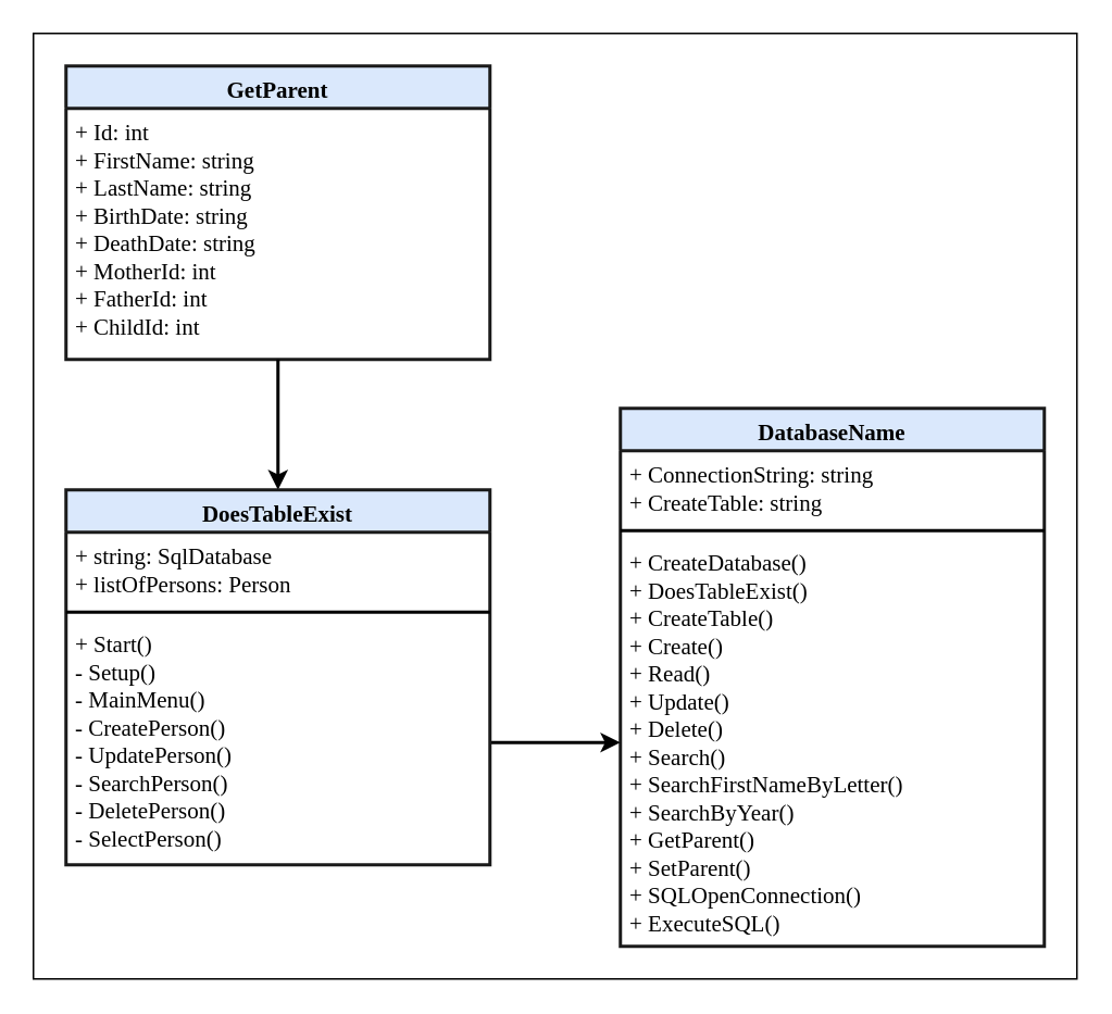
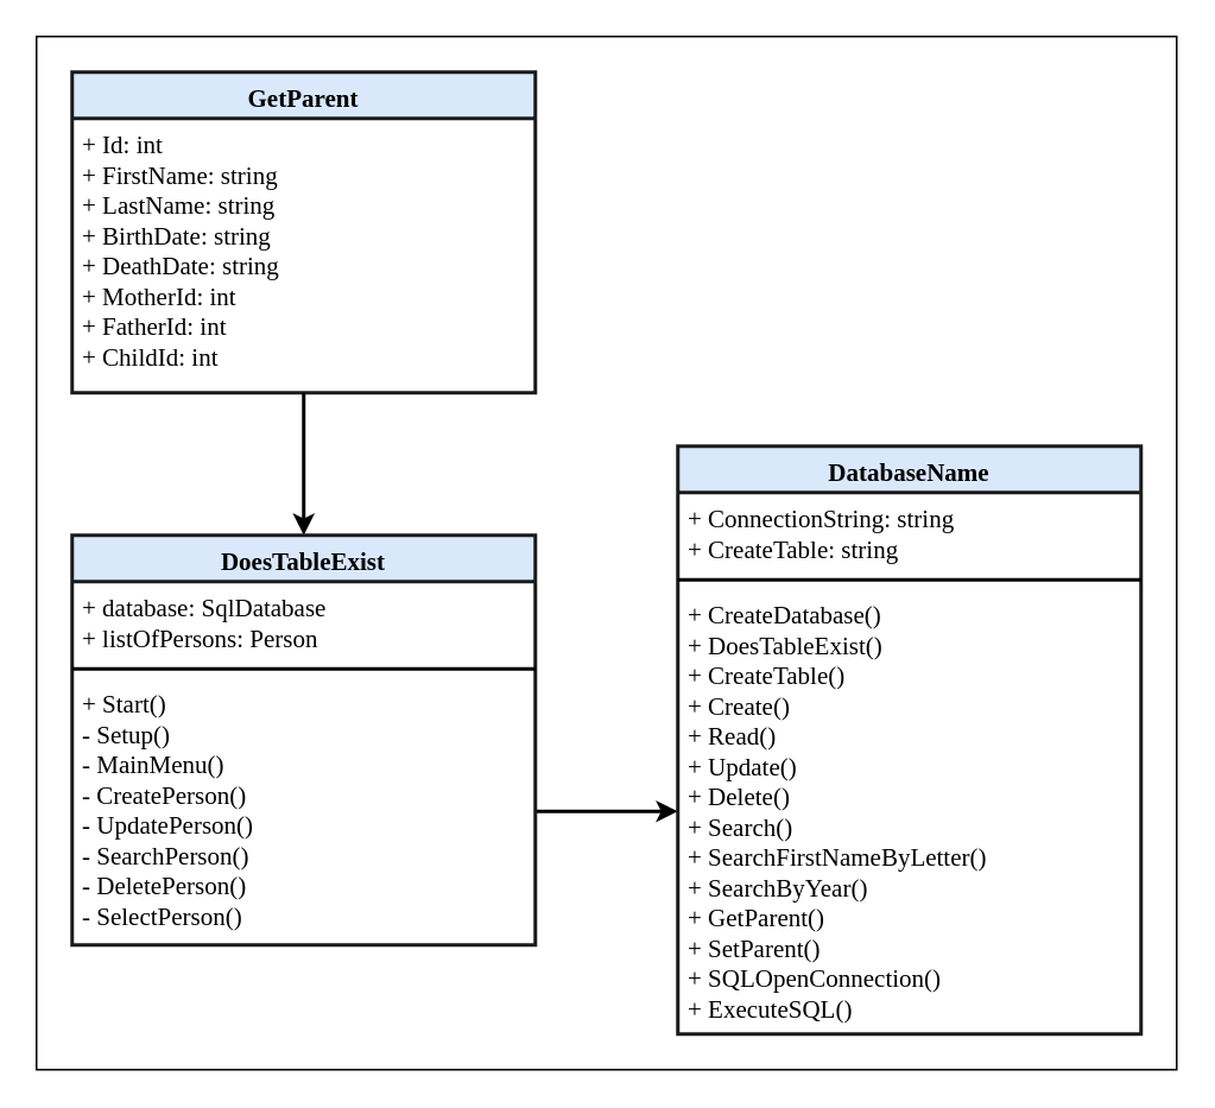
  <mxCell id="0" />
  <mxCell id="1" parent="0" />
  <mxCell id="2" value="" style="rounded=0;whiteSpace=wrap;html=1;shadow=0;sketch=0;strokeColor=#000000;fillColor=#ffffff;gradientColor=none;fontFamily=Verdana;" vertex="1" parent="1"><mxGeometry x="20" y="20" width="640" height="580" as="geometry" /></mxCell>
  <mxCell id="3" value="" style="rounded=0;whiteSpace=wrap;html=1;shadow=0;sketch=0;strokeColor=#000000;fillColor=#ffffff;gradientColor=none;fontFamily=Verdana;" vertex="1" parent="1"><mxGeometry x="40" y="40" width="260" height="180" as="geometry" /></mxCell>
  <mxCell id="4" value="" style="rounded=0;whiteSpace=wrap;html=1;shadow=0;sketch=0;strokeColor=#000000;fillColor=#ffffff;gradientColor=none;fontFamily=Verdana;" vertex="1" parent="1"><mxGeometry x="380" y="250" width="260" height="330" as="geometry" /></mxCell>
  <mxCell id="5" value="GetParent" style="swimlane;fontStyle=1;align=center;verticalAlign=top;childLayout=stackLayout;horizontal=1;startSize=26;horizontalStack=0;resizeParent=1;resizeParentMax=0;resizeLast=0;collapsible=1;marginBottom=0;strokeWidth=2;fillColor=#dae8fc;strokeColor=#1A1A1A;sketch=0;fontFamily=Verdana;fontSize=14;shadow=0;" parent="1" vertex="1"><mxGeometry x="40" y="40" width="260" height="180" as="geometry" /></mxCell>
  <mxCell id="6" value="+ Id: int&#10;+ FirstName: string&#10;+ LastName: string&#10;+ BirthDate: string&#10;+ DeathDate: string&#10;+ MotherId: int&#10;+ FatherId: int&#10;+ ChildId: int" style="text;strokeColor=none;fillColor=none;align=left;verticalAlign=top;spacingLeft=4;spacingRight=4;overflow=hidden;rotatable=0;points=[[0,0.5],[1,0.5]];portConstraint=eastwest;strokeWidth=2;fontSize=14;fontFamily=Verdana;rounded=0;shadow=0;sketch=0;" parent="5" vertex="1"><mxGeometry y="26" width="260" height="154" as="geometry" /></mxCell>
  <mxCell id="7" value=" " style="text;fillColor=none;align=left;verticalAlign=top;spacingLeft=4;spacingRight=4;overflow=hidden;rotatable=0;points=[[0,0.5],[1,0.5]];portConstraint=eastwest;strokeWidth=2;fontFamily=Comic Sans MS;fontSize=14;shadow=0;sketch=0;" parent="5" vertex="1"><mxGeometry y="180" width="260" as="geometry" /></mxCell>
  <mxCell id="8" value="DatabaseName" style="swimlane;fontStyle=1;align=center;verticalAlign=top;childLayout=stackLayout;horizontal=1;startSize=26;horizontalStack=0;resizeParent=1;resizeParentMax=0;resizeLast=0;collapsible=1;marginBottom=0;strokeWidth=2;fillColor=#dae8fc;strokeColor=#1A1A1A;rounded=0;sketch=0;fontFamily=Verdana;fontSize=14;" parent="1" vertex="1"><mxGeometry x="380" y="250" width="260" height="330" as="geometry" /></mxCell>
  <mxCell id="9" value="+ ConnectionString: string&#10;+ CreateTable: string" style="text;strokeColor=none;align=left;verticalAlign=top;spacingLeft=4;spacingRight=4;overflow=hidden;rotatable=0;points=[[0,0.5],[1,0.5]];portConstraint=eastwest;strokeWidth=2;fontFamily=Verdana;fontSize=14;sketch=0;" parent="8" vertex="1"><mxGeometry y="26" width="260" height="44" as="geometry" /></mxCell>
  <mxCell id="10" value="" style="line;strokeWidth=2;align=left;verticalAlign=middle;spacingTop=-1;spacingLeft=3;spacingRight=3;rotatable=0;labelPosition=right;points=[];portConstraint=eastwest;fontFamily=Comic Sans MS;fontSize=14;sketch=0;" parent="8" vertex="1"><mxGeometry y="70" width="260" height="10" as="geometry" /></mxCell>
  <mxCell id="11" value="+ CreateDatabase()&#10;+ DoesTableExist()&#10;+ CreateTable()&#10;+ Create()&#10;+ Read()&#10;+ Update()&#10;+ Delete()&#10;+ Search()&#10;+ SearchFirstNameByLetter()&#10;+ SearchByYear()&#10;+ GetParent()&#10;+ SetParent()&#10;+ SQLOpenConnection()&#10;+ ExecuteSQL()&#10;&#10;&#10;&#10;" style="text;strokeColor=none;align=left;verticalAlign=top;spacingLeft=4;spacingRight=4;overflow=hidden;rotatable=0;points=[[0,0.5],[1,0.5]];portConstraint=eastwest;strokeWidth=2;fontFamily=Verdana;fontSize=14;sketch=0;shadow=0;" parent="8" vertex="1"><mxGeometry y="80" width="260" height="250" as="geometry" /></mxCell>
  <mxCell id="12" value="" style="endArrow=classic;html=1;fontFamily=Verdana;entryX=0.5;entryY=0;entryDx=0;entryDy=0;rounded=1;strokeWidth=2;" edge="1" parent="1" source="7" target="15"><mxGeometry width="50" height="50" relative="1" as="geometry"><mxPoint x="140" y="260" as="sourcePoint" /><mxPoint x="180" y="240" as="targetPoint" /></mxGeometry></mxCell>
  <mxCell id="13" value="" style="endArrow=classic;html=1;strokeWidth=2;fontFamily=Verdana;exitX=1;exitY=0.5;exitDx=0;exitDy=0;entryX=0;entryY=0.5;entryDx=0;entryDy=0;" edge="1" parent="1" source="18" target="11"><mxGeometry width="50" height="50" relative="1" as="geometry"><mxPoint x="340" y="550" as="sourcePoint" /><mxPoint x="350" y="540" as="targetPoint" /></mxGeometry></mxCell>
  <mxCell id="14" value="" style="rounded=0;whiteSpace=wrap;html=1;shadow=0;sketch=0;strokeColor=#000000;fillColor=#ffffff;gradientColor=none;fontFamily=Verdana;" vertex="1" parent="1"><mxGeometry x="40" y="300" width="260" height="230" as="geometry" /></mxCell>
  <mxCell id="15" value="DoesTableExist" style="swimlane;fontStyle=1;align=center;verticalAlign=top;childLayout=stackLayout;horizontal=1;startSize=26;horizontalStack=0;resizeParent=1;resizeParentMax=0;resizeLast=0;collapsible=1;marginBottom=0;strokeWidth=2;fillColor=#dae8fc;strokeColor=#1A1A1A;sketch=0;swimlaneLine=1;glass=0;shadow=0;rounded=0;fontFamily=Verdana;fontSize=14;" parent="1" vertex="1"><mxGeometry x="40" y="300" width="260" height="230" as="geometry" /></mxCell>
- <mxCell id="16" value="+ string: SqlDatabase&#10;+ listOfPersons: Person&#10;" style="text;strokeColor=none;fillColor=none;align=left;verticalAlign=top;spacingLeft=4;spacingRight=4;overflow=hidden;rotatable=0;points=[[0,0.5],[1,0.5]];portConstraint=eastwest;strokeWidth=2;fontFamily=Verdana;fontSize=14;sketch=0;" parent="15" vertex="1"><mxGeometry y="26" width="260" height="44" as="geometry" /></mxCell>
+ <mxCell id="16" value="+ database: SqlDatabase&#10;+ listOfPersons: Person&#10;" style="text;strokeColor=none;fillColor=none;align=left;verticalAlign=top;spacingLeft=4;spacingRight=4;overflow=hidden;rotatable=0;points=[[0,0.5],[1,0.5]];portConstraint=eastwest;strokeWidth=2;fontFamily=Verdana;fontSize=14;sketch=0;" parent="15" vertex="1"><mxGeometry y="26" width="260" height="44" as="geometry" /></mxCell>
  <mxCell id="17" value="" style="line;strokeWidth=2;fillColor=none;align=left;verticalAlign=middle;spacingTop=-1;spacingLeft=3;spacingRight=3;rotatable=0;labelPosition=right;points=[];portConstraint=eastwest;fontFamily=Comic Sans MS;fontSize=14;sketch=0;" parent="15" vertex="1"><mxGeometry y="70" width="260" height="10" as="geometry" /></mxCell>
  <mxCell id="18" value="+ Start()&#10;- Setup()&#10;- MainMenu()&#10;- CreatePerson()&#10;- UpdatePerson()&#10;- SearchPerson()&#10;- DeletePerson()&#10;- SelectPerson()&#10;" style="text;strokeColor=none;fillColor=none;align=left;verticalAlign=top;spacingLeft=4;spacingRight=4;overflow=hidden;rotatable=0;points=[[0,0.5],[1,0.5]];portConstraint=eastwest;strokeWidth=2;fontFamily=Verdana;fontSize=14;sketch=0;" parent="15" vertex="1"><mxGeometry y="80" width="260" height="150" as="geometry" /></mxCell>
